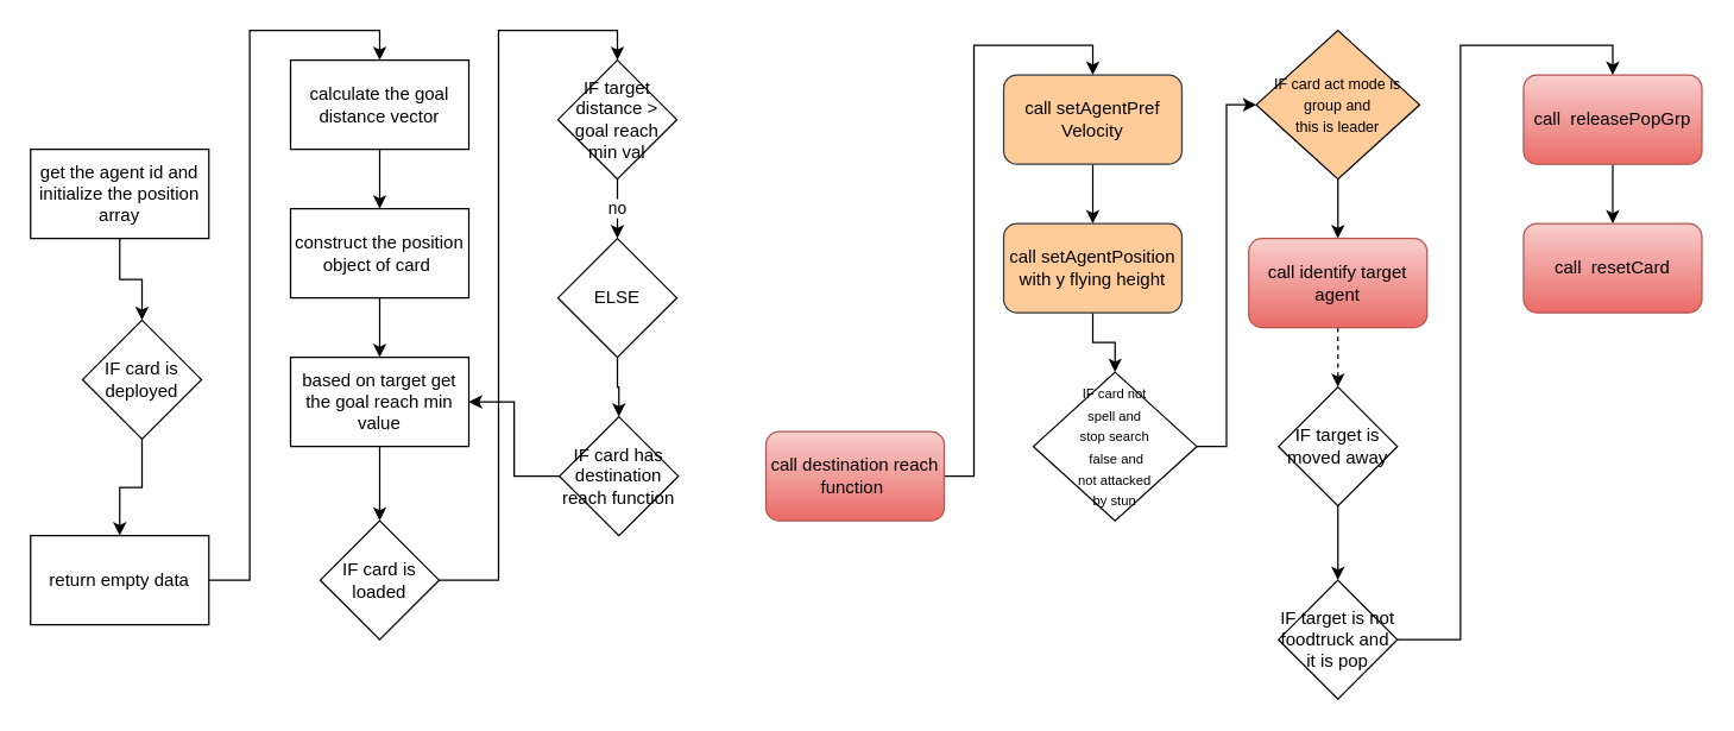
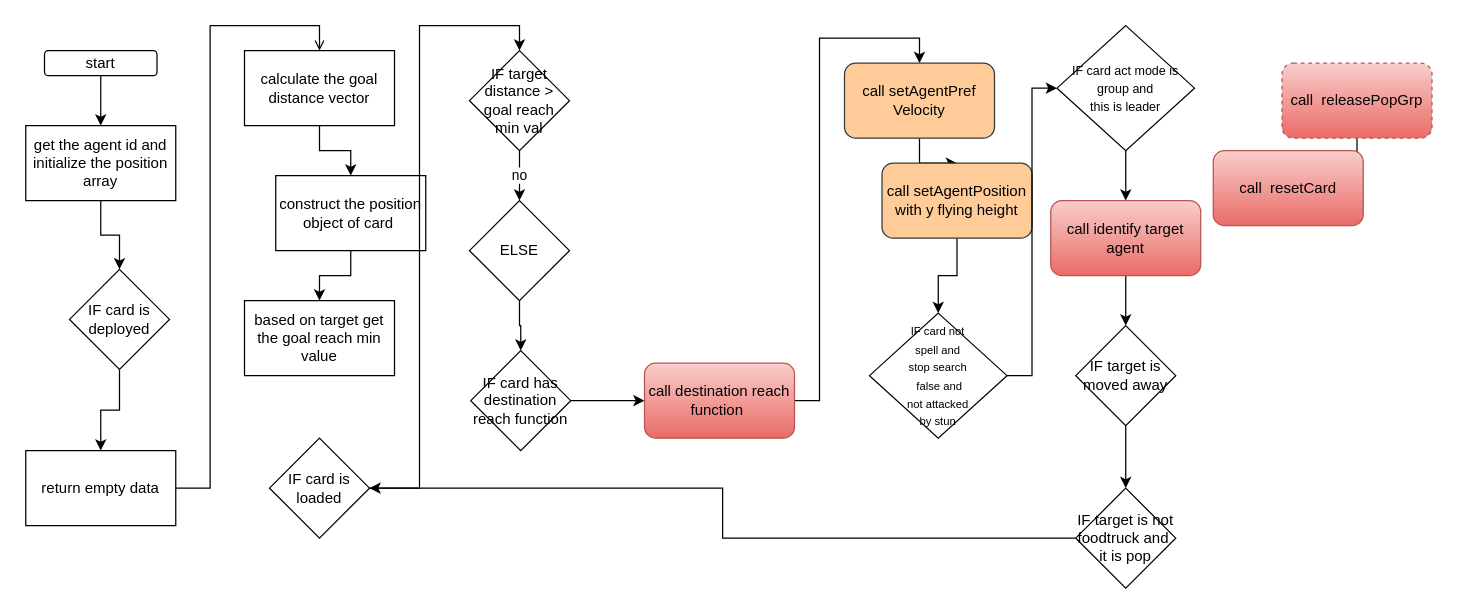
  <mxCell id="0" />
  <mxCell id="1" parent="0" />
+ <mxCell id="2" value="" style="edgeStyle=orthogonalEdgeStyle;rounded=0;orthogonalLoop=1;jettySize=auto;html=1;" edge="1" parent="1" source="3" target="5"><mxGeometry relative="1" as="geometry" /></mxCell>
+ <mxCell id="3" value="start" style="rounded=1;whiteSpace=wrap;html=1;" vertex="1" parent="1"><mxGeometry x="35" y="40" width="90" height="20" as="geometry" /></mxCell>
  <mxCell id="4" style="edgeStyle=orthogonalEdgeStyle;rounded=0;orthogonalLoop=1;jettySize=auto;html=1;" edge="1" parent="1" source="5" target="7"><mxGeometry relative="1" as="geometry" /></mxCell>
  <mxCell id="5" value="get the agent id and initialize the position&lt;br&gt;array" style="rounded=0;whiteSpace=wrap;html=1;" vertex="1" parent="1"><mxGeometry x="20" y="100" width="120" height="60" as="geometry" /></mxCell>
  <mxCell id="6" value="" style="edgeStyle=orthogonalEdgeStyle;rounded=0;orthogonalLoop=1;jettySize=auto;html=1;" edge="1" parent="1" source="7" target="15"><mxGeometry relative="1" as="geometry" /></mxCell>
  <mxCell id="7" value="IF card is deployed" style="rhombus;whiteSpace=wrap;html=1;rounded=0;" vertex="1" parent="1"><mxGeometry x="55" y="215" width="80" height="80" as="geometry" /></mxCell>
  <mxCell id="8" value="" style="edgeStyle=orthogonalEdgeStyle;rounded=0;orthogonalLoop=1;jettySize=auto;html=1;" edge="1" parent="1" source="9" target="17"><mxGeometry relative="1" as="geometry" /></mxCell>
  <mxCell id="9" value="calculate the goal distance vector" style="whiteSpace=wrap;html=1;rounded=0;" vertex="1" parent="1"><mxGeometry x="195" y="40" width="120" height="60" as="geometry" /></mxCell>
  <mxCell id="10" value="no" style="edgeStyle=orthogonalEdgeStyle;rounded=0;orthogonalLoop=1;jettySize=auto;html=1;" edge="1" parent="1" source="11" target="13"><mxGeometry relative="1" as="geometry" /></mxCell>
  <mxCell id="11" value="IF target distance &amp;gt; goal reach min val" style="rhombus;whiteSpace=wrap;html=1;rounded=0;" vertex="1" parent="1"><mxGeometry x="375" y="40" width="80" height="80" as="geometry" /></mxCell>
  <mxCell id="12" value="" style="edgeStyle=orthogonalEdgeStyle;rounded=0;orthogonalLoop=1;jettySize=auto;html=1;" edge="1" parent="1" source="13" target="23"><mxGeometry relative="1" as="geometry" /></mxCell>
  <mxCell id="13" value="ELSE" style="rhombus;whiteSpace=wrap;html=1;rounded=0;" vertex="1" parent="1"><mxGeometry x="375" y="160" width="80" height="80" as="geometry" /></mxCell>
- <mxCell id="14" style="edgeStyle=orthogonalEdgeStyle;rounded=0;orthogonalLoop=1;jettySize=auto;html=1;entryX=0.5;entryY=0;entryDx=0;entryDy=0;" edge="1" parent="1" source="15" target="9"><mxGeometry relative="1" as="geometry" /></mxCell>
+ <mxCell id="14" style="edgeStyle=orthogonalEdgeStyle;rounded=0;orthogonalLoop=1;jettySize=auto;html=1;entryX=0.5;entryY=0;entryDx=0;entryDy=0;endArrow=open;" edge="1" parent="1" source="15" target="9"><mxGeometry relative="1" as="geometry" /></mxCell>
  <mxCell id="15" value="return empty data" style="whiteSpace=wrap;html=1;rounded=0;" vertex="1" parent="1"><mxGeometry x="20" y="360" width="120" height="60" as="geometry" /></mxCell>
  <mxCell id="16" value="" style="edgeStyle=orthogonalEdgeStyle;rounded=0;orthogonalLoop=1;jettySize=auto;html=1;" edge="1" parent="1" source="17" target="19"><mxGeometry relative="1" as="geometry" /></mxCell>
- <mxCell id="17" value="construct the position object of card&amp;nbsp;" style="whiteSpace=wrap;html=1;rounded=0;" vertex="1" parent="1"><mxGeometry x="195" y="140" width="120" height="60" as="geometry" /></mxCell>
- <mxCell id="18" value="" style="edgeStyle=orthogonalEdgeStyle;rounded=0;orthogonalLoop=1;jettySize=auto;html=1;" edge="1" parent="1" source="19" target="21"><mxGeometry relative="1" as="geometry" /></mxCell>
+ <mxCell id="17" value="construct the position object of card&amp;nbsp;" style="whiteSpace=wrap;html=1;rounded=0;" vertex="1" parent="1"><mxGeometry x="220" y="140" width="120" height="60" as="geometry" /></mxCell>
  <mxCell id="19" value="based on target get the goal reach min value" style="whiteSpace=wrap;html=1;rounded=0;" vertex="1" parent="1"><mxGeometry x="195" y="240" width="120" height="60" as="geometry" /></mxCell>
  <mxCell id="20" style="edgeStyle=orthogonalEdgeStyle;rounded=0;orthogonalLoop=1;jettySize=auto;html=1;entryX=0.5;entryY=0;entryDx=0;entryDy=0;" edge="1" parent="1" source="21" target="11"><mxGeometry relative="1" as="geometry" /></mxCell>
  <mxCell id="21" value="IF card is loaded" style="rhombus;whiteSpace=wrap;html=1;rounded=0;" vertex="1" parent="1"><mxGeometry x="215" y="350" width="80" height="80" as="geometry" /></mxCell>
- <mxCell id="22" value="" style="edgeStyle=orthogonalEdgeStyle;rounded=0;orthogonalLoop=1;jettySize=auto;html=1;" edge="1" parent="1" source="23" target="19"><mxGeometry relative="1" as="geometry" /></mxCell>
+ <mxCell id="22" value="" style="edgeStyle=orthogonalEdgeStyle;rounded=0;orthogonalLoop=1;jettySize=auto;html=1;" edge="1" parent="1" source="23" target="25"><mxGeometry relative="1" as="geometry" /></mxCell>
  <mxCell id="23" value="IF card has destination reach function" style="rhombus;whiteSpace=wrap;html=1;rounded=0;" vertex="1" parent="1"><mxGeometry x="376" y="280" width="80" height="80" as="geometry" /></mxCell>
  <mxCell id="24" style="edgeStyle=orthogonalEdgeStyle;rounded=0;orthogonalLoop=1;jettySize=auto;html=1;entryX=0.5;entryY=0;entryDx=0;entryDy=0;" edge="1" parent="1" source="25" target="27"><mxGeometry relative="1" as="geometry" /></mxCell>
  <mxCell id="25" value="call destination reach function&amp;nbsp;" style="rounded=1;whiteSpace=wrap;html=1;fillColor=#f8cecc;gradientColor=#ea6b66;strokeColor=#b85450;" vertex="1" parent="1"><mxGeometry x="515" y="290" width="120" height="60" as="geometry" /></mxCell>
  <mxCell id="26" value="" style="edgeStyle=orthogonalEdgeStyle;rounded=0;orthogonalLoop=1;jettySize=auto;html=1;" edge="1" parent="1" source="27" target="29"><mxGeometry relative="1" as="geometry" /></mxCell>
  <mxCell id="27" value="call&amp;nbsp;setAgentPref&lt;br&gt;Velocity" style="rounded=1;whiteSpace=wrap;html=1;fillColor=#ffcc99;strokeColor=#36393d;" vertex="1" parent="1"><mxGeometry x="675" y="50" width="120" height="60" as="geometry" /></mxCell>
  <mxCell id="28" value="" style="edgeStyle=orthogonalEdgeStyle;rounded=0;orthogonalLoop=1;jettySize=auto;html=1;" edge="1" parent="1" source="29" target="31"><mxGeometry relative="1" as="geometry" /></mxCell>
- <mxCell id="29" value="call&amp;nbsp;setAgentPosition with y flying height" style="rounded=1;whiteSpace=wrap;html=1;fillColor=#ffcc99;strokeColor=#36393d;" vertex="1" parent="1"><mxGeometry x="675" y="150" width="120" height="60" as="geometry" /></mxCell>
+ <mxCell id="29" value="call&amp;nbsp;setAgentPosition with y flying height" style="rounded=1;whiteSpace=wrap;html=1;fillColor=#ffcc99;strokeColor=#36393d;" vertex="1" parent="1"><mxGeometry x="705" y="130" width="120" height="60" as="geometry" /></mxCell>
  <mxCell id="30" value="" style="edgeStyle=orthogonalEdgeStyle;rounded=0;orthogonalLoop=1;jettySize=auto;html=1;fontSize=9;" edge="1" parent="1" source="31" target="33"><mxGeometry relative="1" as="geometry"><Array as="points"><mxPoint x="825" y="300" /><mxPoint x="825" y="70" /></Array></mxGeometry></mxCell>
  <mxCell id="31" value="&lt;font style=&quot;font-size: 9px&quot;&gt;IF card not &lt;br&gt;spell and &lt;br&gt;stop search&lt;br&gt;&amp;nbsp;false and &lt;br&gt;not attacked &lt;br&gt;by stun&lt;/font&gt;" style="rhombus;whiteSpace=wrap;html=1;" vertex="1" parent="1"><mxGeometry x="695" y="250" width="110" height="100" as="geometry" /></mxCell>
  <mxCell id="32" value="" style="edgeStyle=orthogonalEdgeStyle;rounded=0;orthogonalLoop=1;jettySize=auto;html=1;fontSize=9;" edge="1" parent="1" source="33" target="35"><mxGeometry relative="1" as="geometry" /></mxCell>
- <mxCell id="33" value="&lt;font size=&quot;1&quot;&gt;IF card act mode is group and &lt;br&gt;this is leader&lt;/font&gt;" style="rhombus;whiteSpace=wrap;html=1;fillColor=#ffcc99;" vertex="1" parent="1"><mxGeometry x="845" y="20" width="110" height="100" as="geometry" /></mxCell>
- <mxCell id="34" value="" style="edgeStyle=orthogonalEdgeStyle;rounded=0;orthogonalLoop=1;jettySize=auto;html=1;fontSize=9;dashed=1;" edge="1" parent="1" source="35" target="37"><mxGeometry relative="1" as="geometry" /></mxCell>
+ <mxCell id="33" value="&lt;font size=&quot;1&quot;&gt;IF card act mode is group and &lt;br&gt;this is leader&lt;/font&gt;" style="rhombus;whiteSpace=wrap;html=1;" vertex="1" parent="1"><mxGeometry x="845" y="20" width="110" height="100" as="geometry" /></mxCell>
+ <mxCell id="34" value="" style="edgeStyle=orthogonalEdgeStyle;rounded=0;orthogonalLoop=1;jettySize=auto;html=1;fontSize=9;" edge="1" parent="1" source="35" target="37"><mxGeometry relative="1" as="geometry" /></mxCell>
  <mxCell id="35" value="call identify target agent" style="rounded=1;whiteSpace=wrap;html=1;fillColor=#f8cecc;gradientColor=#ea6b66;strokeColor=#b85450;" vertex="1" parent="1"><mxGeometry x="840" y="160" width="120" height="60" as="geometry" /></mxCell>
  <mxCell id="36" value="" style="edgeStyle=orthogonalEdgeStyle;rounded=0;orthogonalLoop=1;jettySize=auto;html=1;fontSize=12;" edge="1" parent="1" source="37" target="39"><mxGeometry relative="1" as="geometry" /></mxCell>
  <mxCell id="37" value="&lt;font style=&quot;font-size: 12px&quot;&gt;IF target is moved away&lt;/font&gt;" style="rhombus;whiteSpace=wrap;html=1;fontSize=9;" vertex="1" parent="1"><mxGeometry x="860" y="260" width="80" height="80" as="geometry" /></mxCell>
- <mxCell id="38" style="edgeStyle=orthogonalEdgeStyle;rounded=0;orthogonalLoop=1;jettySize=auto;html=1;entryX=0.5;entryY=0;entryDx=0;entryDy=0;fontSize=12;" edge="1" parent="1" source="39" target="41"><mxGeometry relative="1" as="geometry" /></mxCell>
+ <mxCell id="38" style="edgeStyle=orthogonalEdgeStyle;rounded=0;orthogonalLoop=1;jettySize=auto;html=1;fontSize=12;" edge="1" parent="1" source="39" target="21"><mxGeometry relative="1" as="geometry" /></mxCell>
  <mxCell id="39" value="&lt;font style=&quot;font-size: 12px&quot;&gt;IF target is not foodtruck and&amp;nbsp; it is pop&lt;/font&gt;" style="rhombus;whiteSpace=wrap;html=1;fontSize=9;" vertex="1" parent="1"><mxGeometry x="860" y="390" width="80" height="80" as="geometry" /></mxCell>
  <mxCell id="40" value="" style="edgeStyle=orthogonalEdgeStyle;rounded=0;orthogonalLoop=1;jettySize=auto;html=1;fontSize=12;" edge="1" parent="1" source="41" target="42"><mxGeometry relative="1" as="geometry" /></mxCell>
- <mxCell id="41" value="call&amp;nbsp;&amp;nbsp;releasePopGrp" style="rounded=1;whiteSpace=wrap;html=1;fillColor=#f8cecc;gradientColor=#ea6b66;strokeColor=#b85450;" vertex="1" parent="1"><mxGeometry x="1025" y="50" width="120" height="60" as="geometry" /></mxCell>
- <mxCell id="42" value="call&amp;nbsp;&amp;nbsp;resetCard" style="rounded=1;whiteSpace=wrap;html=1;fillColor=#f8cecc;gradientColor=#ea6b66;strokeColor=#b85450;" vertex="1" parent="1"><mxGeometry x="1025" y="150" width="120" height="60" as="geometry" /></mxCell>
+ <mxCell id="41" value="call&amp;nbsp;&amp;nbsp;releasePopGrp" style="rounded=1;whiteSpace=wrap;html=1;fillColor=#f8cecc;gradientColor=#ea6b66;strokeColor=#b85450;dashed=1;" vertex="1" parent="1"><mxGeometry x="1025" y="50" width="120" height="60" as="geometry" /></mxCell>
+ <mxCell id="42" value="call&amp;nbsp;&amp;nbsp;resetCard" style="rounded=1;whiteSpace=wrap;html=1;fillColor=#f8cecc;gradientColor=#ea6b66;strokeColor=#b85450;" vertex="1" parent="1"><mxGeometry x="970" y="120" width="120" height="60" as="geometry" /></mxCell>
